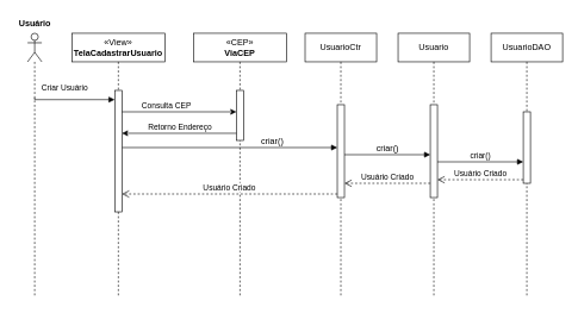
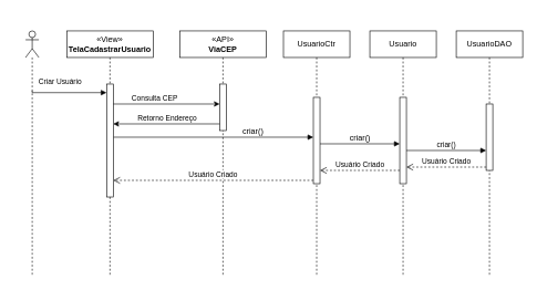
  <mxCell id="0" />
  <mxCell id="1" parent="0" />
  <mxCell id="2" value="" style="shape=umlLifeline;perimeter=lifelinePerimeter;whiteSpace=wrap;html=1;container=1;dropTarget=0;collapsible=0;recursiveResize=0;outlineConnect=0;portConstraint=eastwest;newEdgeStyle={&quot;curved&quot;:0,&quot;rounded&quot;:0};participant=umlActor;" parent="1" vertex="1"><mxGeometry x="38" y="46" width="20" height="370" as="geometry" /></mxCell>
- <mxCell id="3" value="«CEP»&lt;br&gt;&lt;b&gt;ViaCEP&lt;/b&gt;" style="shape=umlLifeline;perimeter=lifelinePerimeter;whiteSpace=wrap;html=1;container=1;dropTarget=0;collapsible=0;recursiveResize=0;outlineConnect=0;portConstraint=eastwest;newEdgeStyle={&quot;curved&quot;:0,&quot;rounded&quot;:0};" parent="1" vertex="1"><mxGeometry x="270" y="46" width="130" height="370" as="geometry" /></mxCell>
+ <mxCell id="3" value="«API»&lt;br&gt;&lt;b&gt;ViaCEP&lt;/b&gt;" style="shape=umlLifeline;perimeter=lifelinePerimeter;whiteSpace=wrap;html=1;container=1;dropTarget=0;collapsible=0;recursiveResize=0;outlineConnect=0;portConstraint=eastwest;newEdgeStyle={&quot;curved&quot;:0,&quot;rounded&quot;:0};" parent="1" vertex="1"><mxGeometry x="270" y="46" width="130" height="370" as="geometry" /></mxCell>
  <mxCell id="4" value="" style="html=1;points=[[0,0,0,0,5],[0,1,0,0,-5],[1,0,0,0,5],[1,1,0,0,-5]];perimeter=orthogonalPerimeter;outlineConnect=0;targetShapes=umlLifeline;portConstraint=eastwest;newEdgeStyle={&quot;curved&quot;:0,&quot;rounded&quot;:0};" parent="3" vertex="1"><mxGeometry x="60" y="80" width="10" height="70" as="geometry" /></mxCell>
  <mxCell id="5" value="&lt;span style=&quot;font-family: Helvetica; font-size: 12px; font-style: normal; font-variant-ligatures: normal; font-variant-caps: normal; font-weight: 400; letter-spacing: normal; orphans: 2; text-align: center; text-indent: 0px; text-transform: none; widows: 2; word-spacing: 0px; -webkit-text-stroke-width: 0px; white-space: nowrap; text-decoration-thickness: initial; text-decoration-style: initial; text-decoration-color: initial; float: none; display: inline !important;&quot;&gt;Usuario&lt;/span&gt;" style="shape=umlLifeline;perimeter=lifelinePerimeter;whiteSpace=wrap;html=1;container=1;dropTarget=0;collapsible=0;recursiveResize=0;outlineConnect=0;portConstraint=eastwest;newEdgeStyle={&quot;curved&quot;:0,&quot;rounded&quot;:0};" parent="1" vertex="1"><mxGeometry x="556" y="46" width="100" height="370" as="geometry" /></mxCell>
  <mxCell id="6" value="" style="html=1;points=[[0,0,0,0,5],[0,1,0,0,-5],[1,0,0,0,5],[1,1,0,0,-5]];perimeter=orthogonalPerimeter;outlineConnect=0;targetShapes=umlLifeline;portConstraint=eastwest;newEdgeStyle={&quot;curved&quot;:0,&quot;rounded&quot;:0};" parent="5" vertex="1"><mxGeometry x="45" y="100" width="10" height="130" as="geometry" /></mxCell>
  <mxCell id="7" value="UsuarioDAO" style="shape=umlLifeline;perimeter=lifelinePerimeter;whiteSpace=wrap;html=1;container=1;dropTarget=0;collapsible=0;recursiveResize=0;outlineConnect=0;portConstraint=eastwest;newEdgeStyle={&quot;curved&quot;:0,&quot;rounded&quot;:0};" parent="1" vertex="1"><mxGeometry x="686" y="46" width="100" height="370" as="geometry" /></mxCell>
  <mxCell id="8" value="" style="html=1;points=[[0,0,0,0,5],[0,1,0,0,-5],[1,0,0,0,5],[1,1,0,0,-5]];perimeter=orthogonalPerimeter;outlineConnect=0;targetShapes=umlLifeline;portConstraint=eastwest;newEdgeStyle={&quot;curved&quot;:0,&quot;rounded&quot;:0};" parent="7" vertex="1"><mxGeometry x="45" y="110" width="10" height="100" as="geometry" /></mxCell>
  <mxCell id="9" value="&lt;span style=&quot;text-wrap: nowrap;&quot;&gt;UsuarioCtr&lt;/span&gt;" style="shape=umlLifeline;perimeter=lifelinePerimeter;whiteSpace=wrap;html=1;container=1;dropTarget=0;collapsible=0;recursiveResize=0;outlineConnect=0;portConstraint=eastwest;newEdgeStyle={&quot;curved&quot;:0,&quot;rounded&quot;:0};" parent="1" vertex="1"><mxGeometry x="426" y="46" width="100" height="370" as="geometry" /></mxCell>
  <mxCell id="10" value="" style="html=1;points=[[0,0,0,0,5],[0,1,0,0,-5],[1,0,0,0,5],[1,1,0,0,-5]];perimeter=orthogonalPerimeter;outlineConnect=0;targetShapes=umlLifeline;portConstraint=eastwest;newEdgeStyle={&quot;curved&quot;:0,&quot;rounded&quot;:0};" parent="9" vertex="1"><mxGeometry x="45" y="100" width="10" height="130" as="geometry" /></mxCell>
  <mxCell id="11" value="Criar Usuário" style="endArrow=block;endFill=1;html=1;edgeStyle=orthogonalEdgeStyle;align=left;verticalAlign=top;rounded=0;entryX=-0.014;entryY=0.076;entryDx=0;entryDy=0;entryPerimeter=0;" parent="1" edge="1" target="20"><mxGeometry x="-0.808" y="30" relative="1" as="geometry"><mxPoint x="47.929" y="136" as="sourcePoint" /><mxPoint x="153" y="136" as="targetPoint" /><mxPoint as="offset" /><Array as="points"><mxPoint x="48" y="139" /></Array></mxGeometry></mxCell>
- <mxCell id="12" value="Usuário" style="text;align=center;fontStyle=1;verticalAlign=middle;spacingLeft=3;spacingRight=3;strokeColor=none;rotatable=0;points=[[0,0.5],[1,0.5]];portConstraint=eastwest;html=1;" parent="1" vertex="1"><mxGeometry x="20" y="20" width="56" height="26" as="geometry" /></mxCell>
  <mxCell id="13" value="&lt;span style=&quot;font-size: 12px; text-align: left;&quot;&gt;criar()&lt;/span&gt;" style="html=1;verticalAlign=bottom;endArrow=block;curved=0;rounded=0;exitX=1;exitY=0;exitDx=0;exitDy=5;exitPerimeter=0;entryX=0;entryY=0;entryDx=0;entryDy=5;entryPerimeter=0;" parent="1" edge="1"><mxGeometry relative="1" as="geometry"><mxPoint x="481" y="216" as="sourcePoint" /><mxPoint as="offset" /><mxPoint x="601" y="216" as="targetPoint" /></mxGeometry></mxCell>
  <mxCell id="14" value="criar()" style="html=1;verticalAlign=bottom;endArrow=block;curved=0;rounded=0;entryX=0;entryY=0;entryDx=0;entryDy=5;" parent="1" edge="1"><mxGeometry relative="1" as="geometry"><mxPoint x="611" y="226" as="sourcePoint" /><mxPoint x="731" y="226" as="targetPoint" /></mxGeometry></mxCell>
  <mxCell id="15" value="Usuário&amp;nbsp;Criado" style="html=1;verticalAlign=bottom;endArrow=open;dashed=1;endSize=8;curved=0;rounded=0;exitX=0;exitY=1;exitDx=0;exitDy=-5;" parent="1" source="8" target="6" edge="1"><mxGeometry relative="1" as="geometry"><mxPoint x="626" y="261" as="targetPoint" /></mxGeometry></mxCell>
  <mxCell id="16" value="Usuário&amp;nbsp;Criado" style="html=1;verticalAlign=bottom;endArrow=open;dashed=1;endSize=8;curved=0;rounded=0;exitX=0;exitY=1;exitDx=0;exitDy=-5;" parent="1" edge="1"><mxGeometry x="-0.005" relative="1" as="geometry"><mxPoint x="481" y="256" as="targetPoint" /><mxPoint as="offset" /><mxPoint x="601" y="256" as="sourcePoint" /><Array as="points"><mxPoint x="541" y="256" /></Array></mxGeometry></mxCell>
  <mxCell id="17" value="Usuário&amp;nbsp;Criado" style="html=1;verticalAlign=bottom;endArrow=open;dashed=1;endSize=8;curved=0;rounded=0;exitX=0;exitY=1;exitDx=0;exitDy=-5;exitPerimeter=0;" parent="1" source="10" target="20" edge="1"><mxGeometry relative="1" as="geometry"><mxPoint x="341" y="396" as="targetPoint" /><mxPoint x="471" y="396" as="sourcePoint" /></mxGeometry></mxCell>
  <mxCell id="18" value="&lt;span style=&quot;font-size: 12px; text-align: left;&quot;&gt;criar()&lt;/span&gt;" style="html=1;verticalAlign=bottom;endArrow=block;curved=0;rounded=0;entryX=0;entryY=0;entryDx=0;entryDy=5;entryPerimeter=0;" parent="1" source="20" edge="1"><mxGeometry x="0.395" relative="1" as="geometry"><mxPoint x="170" y="206" as="sourcePoint" /><mxPoint as="offset" /><mxPoint x="471" y="206" as="targetPoint" /></mxGeometry></mxCell>
  <mxCell id="19" value="«View»&lt;br&gt;&lt;b&gt;TelaCadastrarUsuario&lt;/b&gt;" style="shape=umlLifeline;perimeter=lifelinePerimeter;whiteSpace=wrap;html=1;container=1;dropTarget=0;collapsible=0;recursiveResize=0;outlineConnect=0;portConstraint=eastwest;newEdgeStyle={&quot;curved&quot;:0,&quot;rounded&quot;:0};" vertex="1" parent="1"><mxGeometry x="100" y="46" width="130" height="370" as="geometry" /></mxCell>
  <mxCell id="20" value="" style="html=1;points=[[0,0,0,0,5],[0,1,0,0,-5],[1,0,0,0,5],[1,1,0,0,-5]];perimeter=orthogonalPerimeter;outlineConnect=0;targetShapes=umlLifeline;portConstraint=eastwest;newEdgeStyle={&quot;curved&quot;:0,&quot;rounded&quot;:0};" vertex="1" parent="19"><mxGeometry x="60" y="80" width="10" height="170" as="geometry" /></mxCell>
  <mxCell id="21" style="edgeStyle=orthogonalEdgeStyle;rounded=0;orthogonalLoop=1;jettySize=auto;html=1;curved=0;" edge="1" parent="1"><mxGeometry relative="1" as="geometry"><mxPoint x="170" y="156" as="sourcePoint" /><mxPoint x="330" y="156" as="targetPoint" /><Array as="points" /></mxGeometry></mxCell>
  <mxCell id="22" value="Consulta CEP" style="edgeLabel;html=1;align=center;verticalAlign=middle;resizable=0;points=[];" vertex="1" connectable="0" parent="21"><mxGeometry x="-0.256" y="1" relative="1" as="geometry"><mxPoint x="1" y="-9" as="offset" /></mxGeometry></mxCell>
  <mxCell id="23" style="edgeStyle=orthogonalEdgeStyle;rounded=0;orthogonalLoop=1;jettySize=auto;html=1;curved=0;" edge="1" parent="1" target="20"><mxGeometry relative="1" as="geometry"><mxPoint x="330" y="186" as="sourcePoint" /><Array as="points"><mxPoint x="330" y="186" /></Array></mxGeometry></mxCell>
  <mxCell id="24" value="Retorno Endereço" style="edgeLabel;html=1;align=center;verticalAlign=middle;resizable=0;points=[];" vertex="1" connectable="0" parent="23"><mxGeometry x="0.154" y="1" relative="1" as="geometry"><mxPoint x="12" y="-11" as="offset" /></mxGeometry></mxCell>
